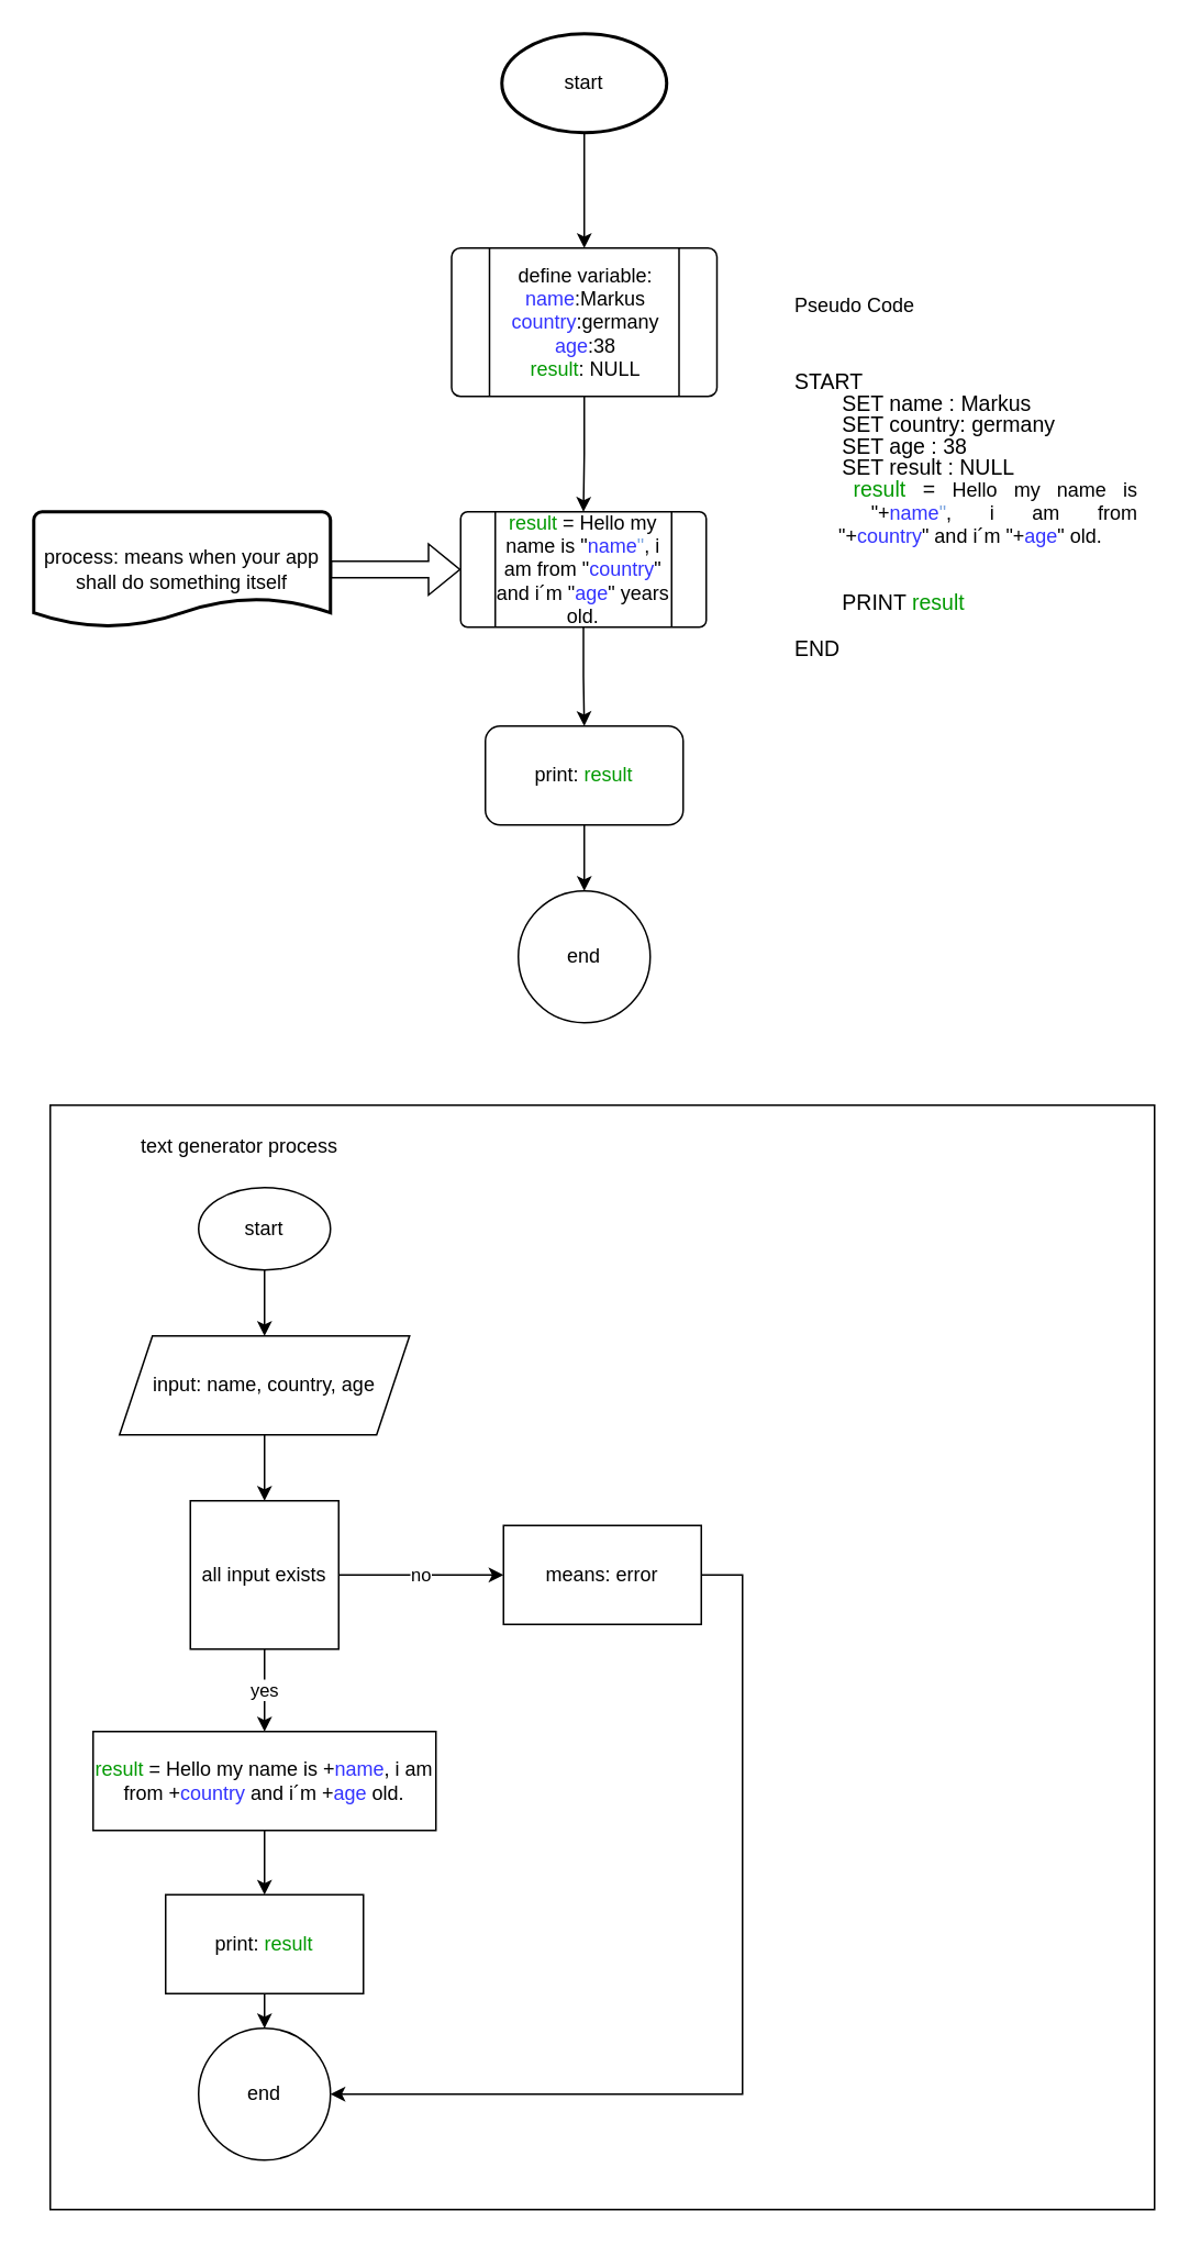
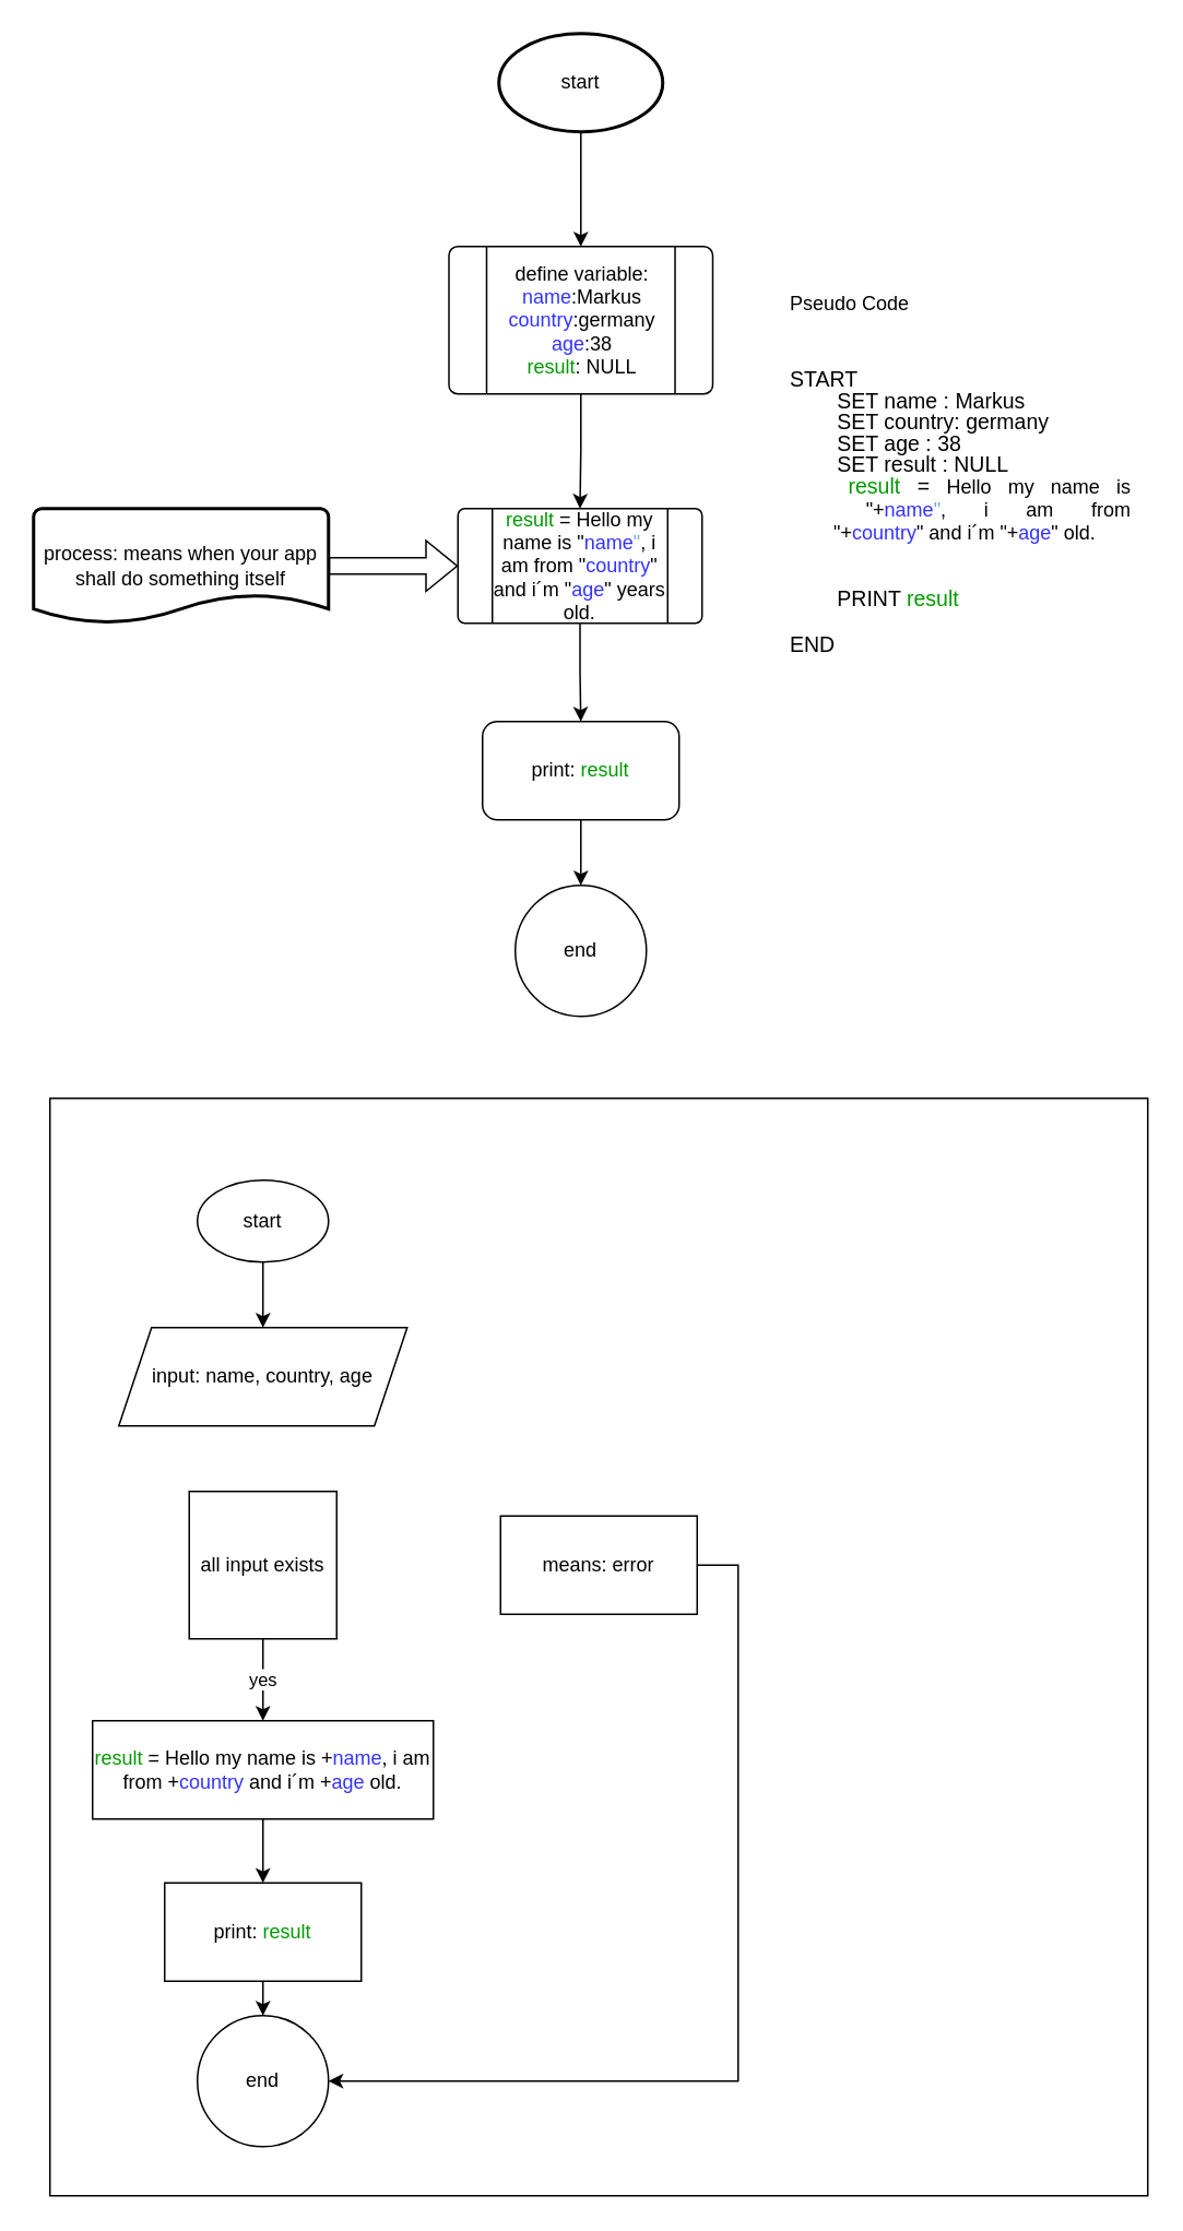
  <mxCell id="0" />
  <mxCell id="1" parent="0" />
  <mxCell id="2" value="" style="edgeStyle=orthogonalEdgeStyle;rounded=0;orthogonalLoop=1;jettySize=auto;html=1;" edge="1" parent="1" source="3" target="5"><mxGeometry relative="1" as="geometry" /></mxCell>
  <mxCell id="3" value="start" style="strokeWidth=2;html=1;shape=mxgraph.flowchart.start_1;whiteSpace=wrap;" vertex="1" parent="1"><mxGeometry x="304" y="20" width="100" height="60" as="geometry" /></mxCell>
  <mxCell id="4" value="" style="edgeStyle=orthogonalEdgeStyle;rounded=0;orthogonalLoop=1;jettySize=auto;html=1;" edge="1" parent="1" source="5" target="7"><mxGeometry relative="1" as="geometry" /></mxCell>
  <mxCell id="5" value="define variable:&lt;div&gt;&lt;font style=&quot;color: rgb(51, 51, 255);&quot;&gt;name&lt;/font&gt;:Markus&lt;/div&gt;&lt;div&gt;&lt;font style=&quot;color: rgb(51, 51, 255);&quot;&gt;country&lt;/font&gt;:germany&lt;/div&gt;&lt;div&gt;&lt;font style=&quot;color: rgb(51, 51, 255);&quot;&gt;age&lt;/font&gt;:38&lt;br&gt;&lt;font style=&quot;color: rgb(0, 153, 0);&quot;&gt;result&lt;/font&gt;: NULL&lt;/div&gt;" style="verticalLabelPosition=middle;verticalAlign=middle;html=1;shape=process;whiteSpace=wrap;rounded=1;size=0.14;arcSize=6;labelPosition=center;align=center;" vertex="1" parent="1"><mxGeometry x="273.5" y="150" width="161" height="90" as="geometry" /></mxCell>
  <mxCell id="6" style="edgeStyle=orthogonalEdgeStyle;rounded=0;orthogonalLoop=1;jettySize=auto;html=1;entryX=0.5;entryY=0;entryDx=0;entryDy=0;" edge="1" parent="1" source="7" target="10"><mxGeometry relative="1" as="geometry" /></mxCell>
  <mxCell id="7" value="&lt;font style=&quot;color: rgb(0, 153, 0);&quot;&gt;result&lt;/font&gt; = Hello my name is &quot;&lt;font style=&quot;color: rgb(51, 51, 255);&quot;&gt;name&lt;/font&gt;&lt;font style=&quot;color: rgb(126, 166, 224);&quot;&gt;&quot;&lt;/font&gt;, i am from &quot;&lt;font style=&quot;color: rgb(51, 51, 255);&quot;&gt;country&lt;/font&gt;&quot; and i´m &quot;&lt;font style=&quot;color: rgb(51, 51, 255);&quot;&gt;age&lt;/font&gt;&quot; years old." style="verticalLabelPosition=middle;verticalAlign=middle;html=1;shape=process;whiteSpace=wrap;rounded=1;size=0.14;arcSize=6;labelPosition=center;align=center;" vertex="1" parent="1"><mxGeometry x="279" y="310" width="149" height="70" as="geometry" /></mxCell>
  <mxCell id="8" value="process: means when your app shall do something itself" style="strokeWidth=2;html=1;shape=mxgraph.flowchart.document2;whiteSpace=wrap;size=0.25;" vertex="1" parent="1"><mxGeometry x="20" y="310" width="180" height="70" as="geometry" /></mxCell>
  <mxCell id="9" style="edgeStyle=orthogonalEdgeStyle;rounded=0;orthogonalLoop=1;jettySize=auto;html=1;entryX=0.5;entryY=0;entryDx=0;entryDy=0;" edge="1" parent="1" source="10" target="11"><mxGeometry relative="1" as="geometry" /></mxCell>
  <mxCell id="10" value="print: &lt;font style=&quot;color: rgb(0, 153, 0);&quot;&gt;result&lt;/font&gt;" style="rounded=1;whiteSpace=wrap;html=1;" vertex="1" parent="1"><mxGeometry x="294" y="440" width="120" height="60" as="geometry" /></mxCell>
  <mxCell id="11" value="end" style="ellipse;whiteSpace=wrap;html=1;aspect=fixed;" vertex="1" parent="1"><mxGeometry x="314" y="540" width="80" height="80" as="geometry" /></mxCell>
  <mxCell id="12" value="" style="whiteSpace=wrap;html=1;aspect=fixed;" vertex="1" parent="1"><mxGeometry x="30" y="670" width="670" height="670" as="geometry" /></mxCell>
- <mxCell id="13" value="text generator process" style="text;html=1;align=center;verticalAlign=middle;whiteSpace=wrap;rounded=0;" vertex="1" parent="1"><mxGeometry x="50" y="680" width="190" height="30" as="geometry" /></mxCell>
  <mxCell id="14" value="" style="edgeStyle=orthogonalEdgeStyle;rounded=0;orthogonalLoop=1;jettySize=auto;html=1;" edge="1" parent="1" source="15" target="17"><mxGeometry relative="1" as="geometry" /></mxCell>
  <mxCell id="15" value="start" style="ellipse;whiteSpace=wrap;html=1;" vertex="1" parent="1"><mxGeometry x="120" y="720" width="80" height="50" as="geometry" /></mxCell>
- <mxCell id="16" value="" style="edgeStyle=orthogonalEdgeStyle;rounded=0;orthogonalLoop=1;jettySize=auto;html=1;" edge="1" parent="1" source="17" target="20"><mxGeometry relative="1" as="geometry" /></mxCell>
  <mxCell id="17" value="input: name, country, age" style="shape=parallelogram;perimeter=parallelogramPerimeter;whiteSpace=wrap;html=1;fixedSize=1;" vertex="1" parent="1"><mxGeometry x="72" y="810" width="176" height="60" as="geometry" /></mxCell>
- <mxCell id="18" value="no" style="edgeStyle=orthogonalEdgeStyle;rounded=0;orthogonalLoop=1;jettySize=auto;html=1;" edge="1" parent="1" source="20" target="24"><mxGeometry relative="1" as="geometry" /></mxCell>
  <mxCell id="19" value="yes" style="edgeStyle=orthogonalEdgeStyle;rounded=0;orthogonalLoop=1;jettySize=auto;html=1;" edge="1" parent="1" source="20" target="22"><mxGeometry relative="1" as="geometry" /></mxCell>
  <mxCell id="20" value="all input exists" style="whiteSpace=wrap;html=1;rounded=0;" vertex="1" parent="1"><mxGeometry x="115" y="910" width="90" height="90" as="geometry" /></mxCell>
  <mxCell id="21" value="" style="edgeStyle=orthogonalEdgeStyle;rounded=0;orthogonalLoop=1;jettySize=auto;html=1;" edge="1" parent="1" source="22" target="27"><mxGeometry relative="1" as="geometry" /></mxCell>
  <mxCell id="22" value="&lt;div&gt;&lt;font style=&quot;color: rgb(0, 0, 0);&quot;&gt;&lt;font style=&quot;color: rgb(0, 153, 0);&quot;&gt;result&lt;/font&gt;&amp;nbsp;= Hello my name is +&lt;font style=&quot;color: rgb(51, 51, 255);&quot;&gt;name&lt;/font&gt;, i am from +&lt;font style=&quot;color: rgb(51, 51, 255);&quot;&gt;country&lt;/font&gt;&amp;nbsp;and i´m +&lt;font style=&quot;color: rgb(51, 51, 255);&quot;&gt;age&lt;/font&gt;&amp;nbsp;old.&lt;/font&gt;&lt;/div&gt;" style="rounded=0;whiteSpace=wrap;html=1;" vertex="1" parent="1"><mxGeometry x="56" y="1050" width="208" height="60" as="geometry" /></mxCell>
  <mxCell id="23" style="edgeStyle=orthogonalEdgeStyle;rounded=0;orthogonalLoop=1;jettySize=auto;html=1;entryX=1;entryY=0.5;entryDx=0;entryDy=0;" edge="1" parent="1" source="24" target="25"><mxGeometry relative="1" as="geometry"><Array as="points"><mxPoint x="450" y="955" /><mxPoint x="450" y="1270" /></Array></mxGeometry></mxCell>
  <mxCell id="24" value="means: error" style="rounded=0;whiteSpace=wrap;html=1;" vertex="1" parent="1"><mxGeometry x="305" y="925" width="120" height="60" as="geometry" /></mxCell>
  <mxCell id="25" value="end" style="ellipse;whiteSpace=wrap;html=1;aspect=fixed;" vertex="1" parent="1"><mxGeometry x="120" y="1230" width="80" height="80" as="geometry" /></mxCell>
  <mxCell id="26" value="" style="edgeStyle=orthogonalEdgeStyle;rounded=0;orthogonalLoop=1;jettySize=auto;html=1;" edge="1" parent="1" source="27" target="25"><mxGeometry relative="1" as="geometry" /></mxCell>
  <mxCell id="27" value="print: &lt;font style=&quot;color: rgb(0, 153, 0);&quot;&gt;result&lt;/font&gt;" style="rounded=0;whiteSpace=wrap;html=1;" vertex="1" parent="1"><mxGeometry x="100" y="1149" width="120" height="60" as="geometry" /></mxCell>
  <mxCell id="28" value="&lt;h1 style=&quot;margin-top: 0px;&quot;&gt;&lt;div style=&quot;text-align: justify;&quot;&gt;&lt;span style=&quot;background-color: transparent; color: light-dark(rgb(0, 0, 0), rgb(255, 255, 255)); font-size: 12px; font-weight: normal;&quot;&gt;Pseudo Code&lt;/span&gt;&lt;/div&gt;&lt;span style=&quot;background-color: transparent;&quot;&gt;&lt;div style=&quot;text-align: justify;&quot;&gt;&lt;span style=&quot;font-weight: 400;&quot;&gt;&lt;br&gt;&lt;/span&gt;&lt;/div&gt;&lt;font style=&quot;font-weight: normal; line-height: 100%; font-size: 13px;&quot; face=&quot;Helvetica&quot;&gt;&lt;div style=&quot;color: light-dark(rgb(0, 0, 0), rgb(255, 255, 255)); text-align: justify;&quot;&gt;&lt;span style=&quot;color: light-dark(rgb(0, 0, 0), rgb(255, 255, 255)); background-color: transparent;&quot;&gt;START&lt;/span&gt;&lt;/div&gt;&lt;span style=&quot;color: light-dark(rgb(0, 0, 0), rgb(255, 255, 255)); white-space: pre;&quot;&gt;&lt;div style=&quot;text-align: justify;&quot;&gt;&lt;span style=&quot;color: light-dark(rgb(0, 0, 0), rgb(255, 255, 255)); background-color: transparent;&quot;&gt;&#09;&lt;/span&gt;&lt;span style=&quot;color: light-dark(rgb(0, 0, 0), rgb(255, 255, 255)); background-color: transparent; white-space: normal;&quot;&gt;SET name : Markus&lt;/span&gt;&lt;/div&gt;&lt;/span&gt;&lt;span style=&quot;color: light-dark(rgb(0, 0, 0), rgb(255, 255, 255)); white-space: pre;&quot;&gt;&lt;div style=&quot;text-align: justify;&quot;&gt;&lt;span style=&quot;color: light-dark(rgb(0, 0, 0), rgb(255, 255, 255)); background-color: transparent;&quot;&gt;&#09;&lt;/span&gt;&lt;span style=&quot;color: light-dark(rgb(0, 0, 0), rgb(255, 255, 255)); background-color: transparent; white-space: normal;&quot;&gt;SET country: germany&lt;/span&gt;&lt;/div&gt;&lt;/span&gt;&lt;span style=&quot;color: light-dark(rgb(0, 0, 0), rgb(255, 255, 255)); white-space: pre;&quot;&gt;&lt;div style=&quot;text-align: justify;&quot;&gt;&lt;span style=&quot;color: light-dark(rgb(0, 0, 0), rgb(255, 255, 255)); background-color: transparent;&quot;&gt;&#09;&lt;/span&gt;&lt;span style=&quot;color: light-dark(rgb(0, 0, 0), rgb(255, 255, 255)); background-color: transparent; white-space: normal;&quot;&gt;SET age : 38&lt;/span&gt;&lt;/div&gt;&lt;/span&gt;&lt;span style=&quot;color: light-dark(rgb(0, 0, 0), rgb(255, 255, 255)); white-space: pre;&quot;&gt;&lt;div style=&quot;text-align: justify;&quot;&gt;&lt;span style=&quot;color: light-dark(rgb(0, 0, 0), rgb(255, 255, 255)); background-color: transparent;&quot;&gt;&#09;&lt;/span&gt;&lt;span style=&quot;color: light-dark(rgb(0, 0, 0), rgb(255, 255, 255)); background-color: transparent; white-space: normal;&quot;&gt;SET result : NULL&lt;/span&gt;&lt;/div&gt;&lt;/span&gt;&lt;span style=&quot;white-space: pre;&quot;&gt;&lt;div style=&quot;text-align: justify;&quot;&gt;&lt;span style=&quot;background-color: transparent; font-size: 12px; white-space: normal;&quot;&gt;&lt;font style=&quot;line-height: 100%; font-size: 13px;&quot; face=&quot;Helvetica&quot;&gt;&lt;span style=&quot;color: light-dark(rgb(0, 0, 0), rgb(255, 255, 255)); white-space: pre;&quot;&gt;&#09;&lt;/span&gt;&lt;font style=&quot;color: light-dark(rgb(0, 153, 0), rgb(255, 255, 255));&quot;&gt;result&lt;/font&gt;&lt;/font&gt;&lt;font style=&quot;color: light-dark(rgb(0, 0, 0), rgb(255, 255, 255)); line-height: 100%; font-size: 13px;&quot; face=&quot;Helvetica&quot;&gt; =&amp;nbsp;&lt;/font&gt;&lt;/span&gt;&lt;span style=&quot;color: light-dark(rgb(0, 0, 0), rgb(255, 255, 255)); background-color: transparent; white-space: normal; font-size: 12px; text-align: center;&quot;&gt;Hello my name is &lt;span style=&quot;white-space: pre;&quot;&gt;&#09;&lt;/span&gt;&quot;+&lt;/span&gt;&lt;font style=&quot;color: rgb(51, 51, 255); background-color: transparent; white-space: normal; font-size: 12px; text-align: center;&quot;&gt;name&lt;/font&gt;&lt;font style=&quot;color: rgb(126, 166, 224); background-color: transparent; white-space: normal; font-size: 12px; text-align: center;&quot;&gt;&quot;&lt;/font&gt;&lt;span style=&quot;color: light-dark(rgb(0, 0, 0), rgb(255, 255, 255)); background-color: transparent; white-space: normal; font-size: 12px; text-align: center;&quot;&gt;, i am from &lt;span style=&quot;white-space: pre;&quot;&gt;&#09;&lt;/span&gt;&quot;+&lt;/span&gt;&lt;font style=&quot;color: rgb(51, 51, 255); background-color: transparent; white-space: normal; font-size: 12px; text-align: center;&quot;&gt;country&lt;/font&gt;&lt;span style=&quot;color: light-dark(rgb(0, 0, 0), rgb(255, 255, 255)); background-color: transparent; white-space: normal; font-size: 12px; text-align: center;&quot;&gt;&quot; and i´m &quot;+&lt;/span&gt;&lt;font style=&quot;color: rgb(51, 51, 255); background-color: transparent; white-space: normal; font-size: 12px; text-align: center;&quot;&gt;age&lt;/font&gt;&lt;span style=&quot;color: light-dark(rgb(0, 0, 0), rgb(255, 255, 255)); background-color: transparent; white-space: normal; font-size: 12px; text-align: center;&quot;&gt;&quot; old.&lt;/span&gt;&lt;/div&gt;&lt;/span&gt;&lt;/font&gt;&lt;/span&gt;&lt;/h1&gt;&lt;h1 style=&quot;margin-top: 0px;&quot;&gt;&lt;div style=&quot;text-align: justify;&quot;&gt;&lt;span style=&quot;font-size: 13px; background-color: transparent; color: light-dark(rgb(0, 0, 0), rgb(255, 255, 255)); font-weight: normal; white-space: pre;&quot;&gt;&#09;&lt;/span&gt;&lt;span style=&quot;font-size: 13px; background-color: transparent; color: light-dark(rgb(0, 0, 0), rgb(255, 255, 255)); font-weight: normal;&quot;&gt;PRINT &lt;/span&gt;&lt;span style=&quot;font-size: 13px; background-color: transparent; font-weight: normal;&quot;&gt;&lt;font style=&quot;color: light-dark(rgb(0, 153, 0), rgb(255, 255, 255));&quot;&gt;result&lt;/font&gt;&lt;/span&gt;&lt;/div&gt;&lt;span style=&quot;background-color: transparent; color: light-dark(rgb(0, 0, 0), rgb(255, 255, 255)); font-weight: normal;&quot;&gt;&lt;div style=&quot;text-align: justify;&quot;&gt;&lt;span style=&quot;font-size: 13px; background-color: transparent; color: light-dark(rgb(0, 0, 0), rgb(255, 255, 255));&quot;&gt;END&lt;/span&gt;&lt;/div&gt;&lt;font style=&quot;line-height: 100%; font-size: 13px;&quot; face=&quot;Helvetica&quot;&gt;&lt;br&gt;&lt;/font&gt;&lt;br&gt;&lt;/span&gt;&lt;/h1&gt;" style="text;html=1;whiteSpace=wrap;overflow=hidden;rounded=0;" vertex="1" parent="1"><mxGeometry x="480" y="160" width="210" height="270" as="geometry" /></mxCell>
  <mxCell id="29" value="" style="shape=flexArrow;endArrow=classic;html=1;rounded=0;entryX=0;entryY=0.5;entryDx=0;entryDy=0;exitX=1;exitY=0.5;exitDx=0;exitDy=0;exitPerimeter=0;" edge="1" parent="1" source="8" target="7"><mxGeometry width="50" height="50" relative="1" as="geometry"><mxPoint x="210" y="370" as="sourcePoint" /><mxPoint x="260" y="320" as="targetPoint" /></mxGeometry></mxCell>
